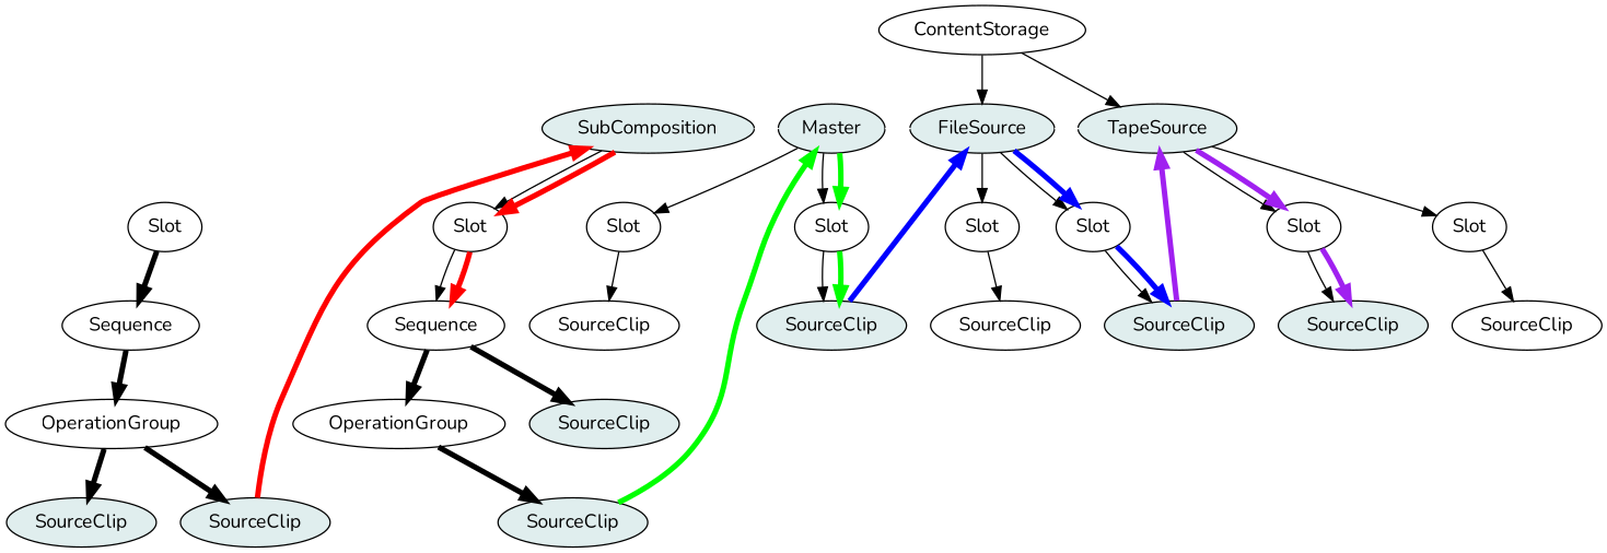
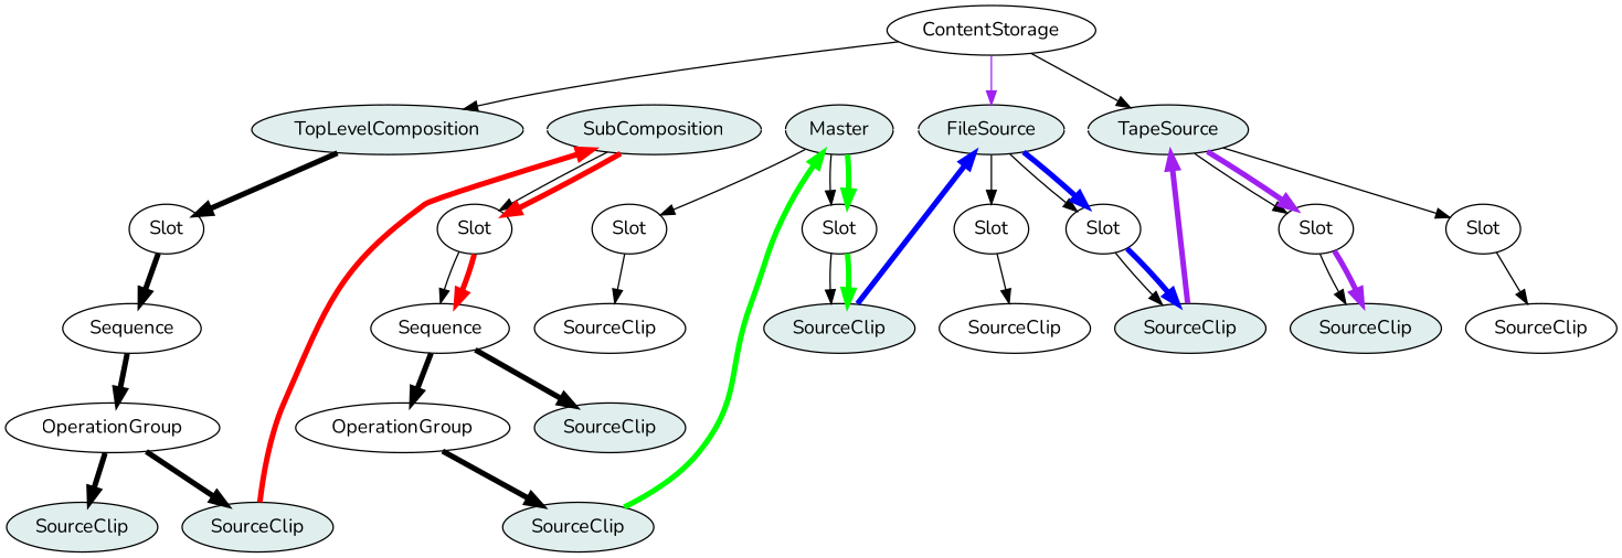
  digraph {
    fontname=Nunito
    node [fontname=Nunito]
    edge [fontname=Nunito]
+   TopLevelComposition [fillcolor=azure2 style=filled]
    SubComposition [fillcolor=azure2 style=filled]
    Master [fillcolor=azure2 style=filled]
    FileSource [fillcolor=azure2 style=filled]
    TapeSource [fillcolor=azure2 style=filled]
    n6 [label=Slot]
    n7 [label=Slot]
    n8 [label=Slot]
    n9 [label=Slot]
    n10 [label=Slot]
    n11 [label=Slot]
    n12 [label=Slot]
    n13 [label=Slot]
    ContentStorage
    Sequence
    n16 [label=Sequence]
    n17 [fillcolor=azure2 label=SourceClip style=filled]
    n18 [label=SourceClip]
    n19 [fillcolor=azure2 label=SourceClip style=filled]
    n20 [label=SourceClip]
    n21 [fillcolor=azure2 label=SourceClip style=filled]
    n22 [label=SourceClip]
    OperationGroup
    n24 [fillcolor=azure2 label=SourceClip style=filled]
    n25 [label=OperationGroup]
    n26 [fillcolor=azure2 label=SourceClip style=filled]
    n27 [fillcolor=azure2 label=SourceClip style=filled]
    n28 [fillcolor=azure2 label=SourceClip style=filled]
    subgraph cluster_1 {
      color=white
      subgraph sub_2 {
        color=white
        rank=same
+       TopLevelComposition
        SubComposition
        Master
        FileSource
        TapeSource
      }
    }
+   TopLevelComposition -> SubComposition [color=white]
+   TopLevelComposition -> n6 [style="setlinewidth(4)"]
    SubComposition -> Master [color=white]
    SubComposition -> n7
    SubComposition -> n7 [color=red style="setlinewidth(4)"]
    Master -> FileSource [color=white]
    Master -> n8
    Master -> n8 [color=green style="setlinewidth(4)"]
    Master -> n9
    FileSource -> TapeSource [color=white]
    FileSource -> n10
    FileSource -> n10 [color=blue style="setlinewidth(4)"]
    FileSource -> n11
    TapeSource -> n12
    TapeSource -> n12 [color=purple style="setlinewidth(4)"]
    TapeSource -> n13
    n6 -> Sequence [style="setlinewidth(4)"]
    n7 -> n16
    n7 -> n16 [color=red style="setlinewidth(4)"]
    n8 -> n17
    n8 -> n17 [color=green style="setlinewidth(4)"]
    n9 -> n18
    n10 -> n19
    n10 -> n19 [color=blue style="setlinewidth(4)"]
    n11 -> n20
    n12 -> n21
    n12 -> n21 [color=purple style="setlinewidth(4)"]
    n13 -> n22
-   ContentStorage -> FileSource
+   ContentStorage -> TopLevelComposition
+   ContentStorage -> FileSource [color=purple]
    ContentStorage -> TapeSource
    Sequence -> OperationGroup [style="setlinewidth(4)"]
    n16 -> n24 [style="setlinewidth(4)"]
    n16 -> n25 [style="setlinewidth(4)"]
    n17 -> FileSource [color=blue style="setlinewidth(4)"]
    n19 -> TapeSource [color=purple style="setlinewidth(4)"]
    OperationGroup -> n26 [style="setlinewidth(4)"]
    OperationGroup -> n27 [style="setlinewidth(4)"]
    n25 -> n28 [style="setlinewidth(4)"]
    n27 -> SubComposition [color=red style="setlinewidth(4)"]
    n28 -> Master [color=green style="setlinewidth(4)"]
  }
